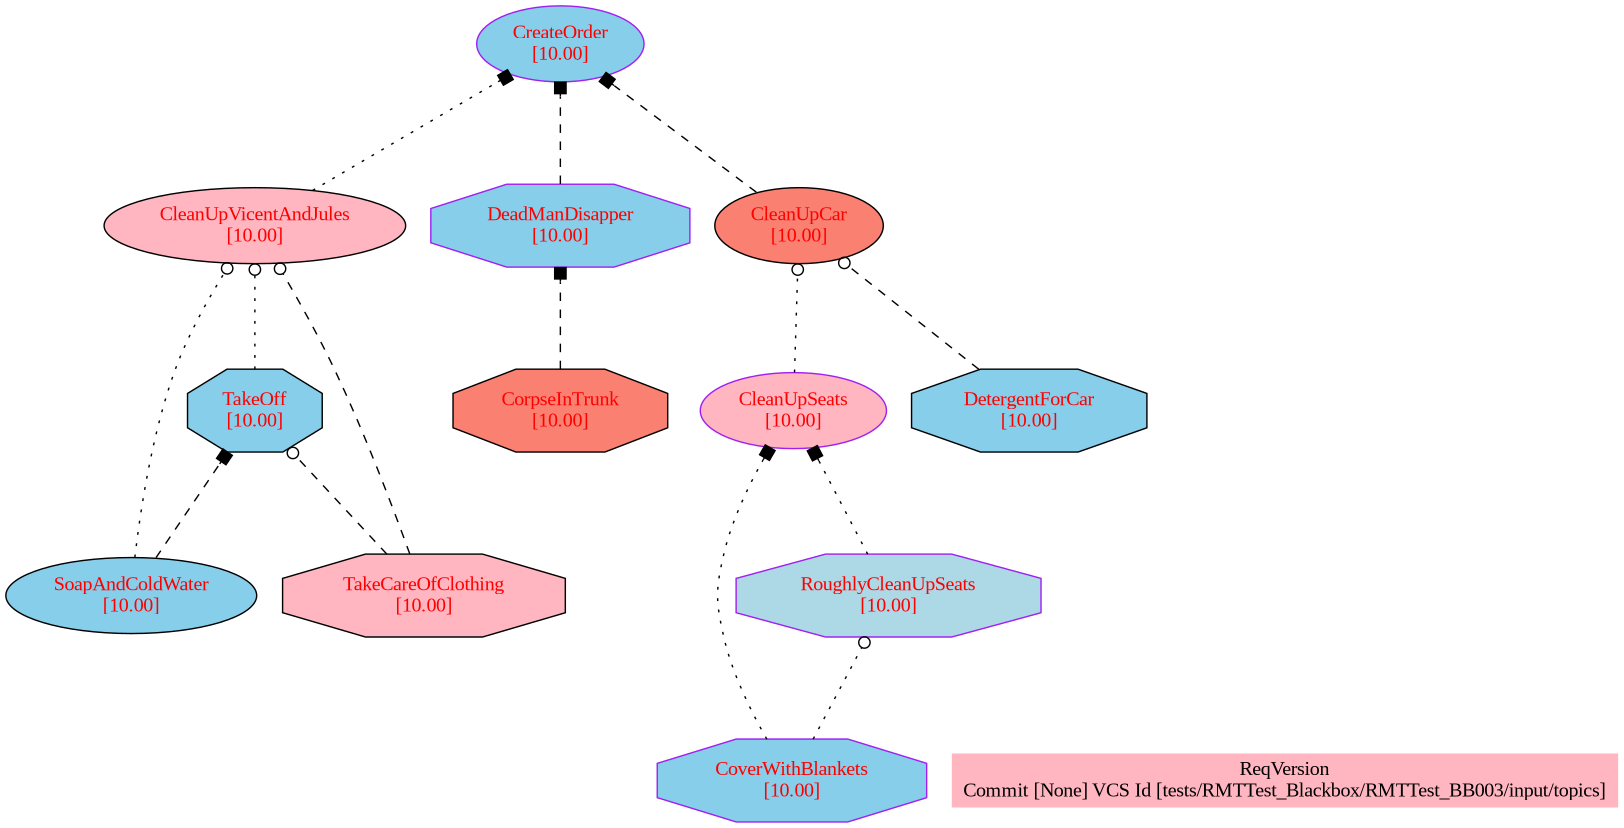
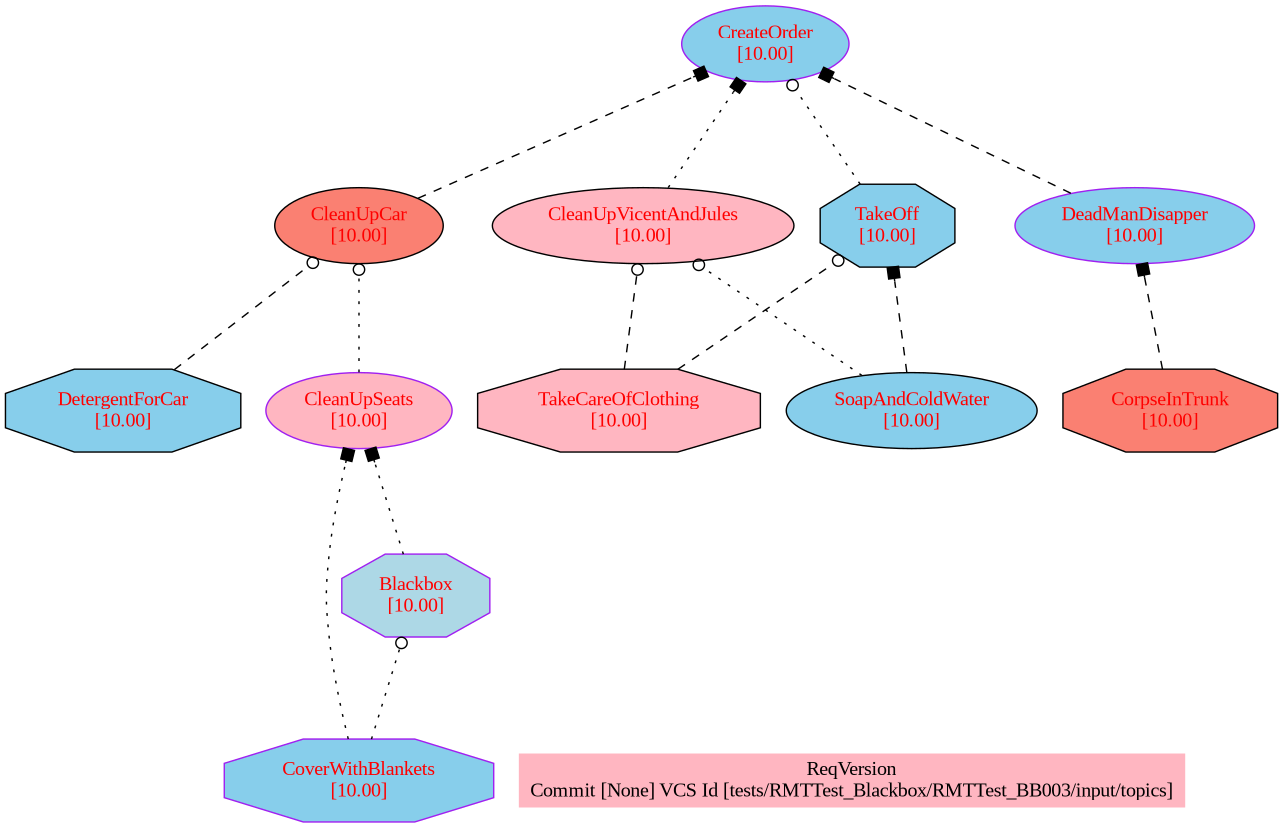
  digraph {
    fontname="Liberation Serif"
    mclimit=10.0
    nslimit=10.0
    rankdir=BT
    ranksep=1
    node [color=black fillcolor=skyblue fontcolor=red fontname="Liberation Serif" style=filled shape=octagon]
    edge [arrowhead=box fontname="Liberation Serif" style=dashed]
    n1 [fillcolor=salmon label="CleanUpCar\n[10.00]" shape=""]
    n2 [color=purple label="CreateOrder\n[10.00]" shape=""]
    n3 [color=purple fillcolor=lightpink label="CleanUpSeats\n[10.00]" shape=""]
    n4 [fillcolor=lightpink label="CleanUpVicentAndJules\n[10.00]" shape=""]
    n5 [fillcolor=salmon label="CorpseInTrunk\n[10.00]"]
-   n6 [color=purple label="DeadManDisapper\n[10.00]"]
+   n6 [color=purple label="DeadManDisapper\n[10.00]" shape=""]
    n7 [color=purple label="CoverWithBlankets\n[10.00]"]
-   n8 [color=purple fillcolor=lightblue label="RoughlyCleanUpSeats\n[10.00]"]
+   n8 [color=purple fillcolor=lightblue label="Blackbox\n[10.00]"]
    n9 [label="DetergentForCar\n[10.00]"]
    n10 [label="SoapAndColdWater\n[10.00]" shape=ellipse]
    n11 [label="TakeOff\n[10.00]"]
    n12 [fillcolor=lightpink label="TakeCareOfClothing\n[10.00]"]
    n13 [fillcolor=lightpink label="ReqVersion\nCommit [None] VCS Id [tests/RMTTest_Blackbox/RMTTest_BB003/input/topics]" shape=plaintext fontcolor=""]
    n1 -> n2
    n3 -> n1 [arrowhead=odot style=dotted]
    n4 -> n2 [style=dotted]
    n5 -> n6
    n6 -> n2
    n7 -> n3 [style=dotted]
    n7 -> n8 [arrowhead=odot style=dotted]
    n8 -> n3 [style=dotted]
    n9 -> n1 [arrowhead=odot]
    n10 -> n4 [arrowhead=odot style=dotted]
    n10 -> n11
-   n11 -> n4 [arrowhead=odot style=dotted]
+   n11 -> n2 [arrowhead=odot style=dotted]
    n12 -> n4 [arrowhead=odot]
    n12 -> n11 [arrowhead=odot]
  }
